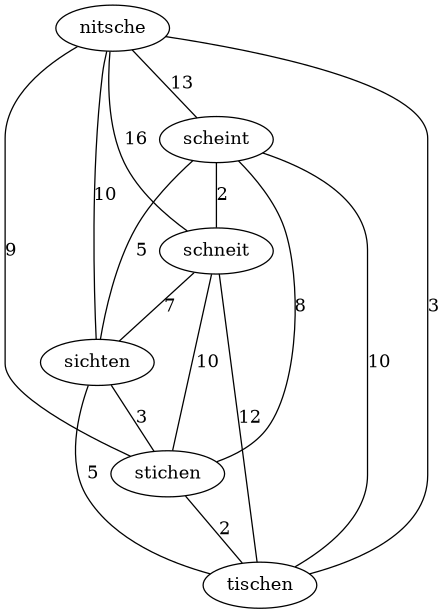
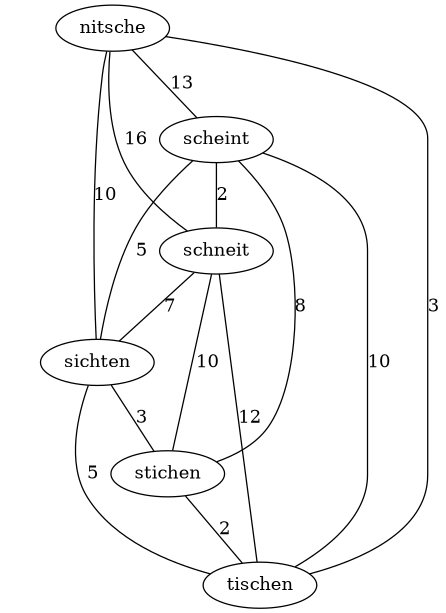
  graph {
    nitsche
    scheint
    schneit
    sichten
    stichen
    tischen
    nitsche -- scheint [label=13]
    nitsche -- schneit [label=16]
    nitsche -- sichten [label=10]
-   nitsche -- stichen [label=9]
    nitsche -- tischen [label=3]
    scheint -- schneit [label=2]
    scheint -- sichten [label=5]
    scheint -- stichen [label=8]
    scheint -- tischen [label=10]
    schneit -- sichten [label=7]
    schneit -- stichen [label=10]
    schneit -- tischen [label=12]
    sichten -- stichen [label=3]
    sichten -- tischen [label=5]
    stichen -- tischen [label=2]
  }
